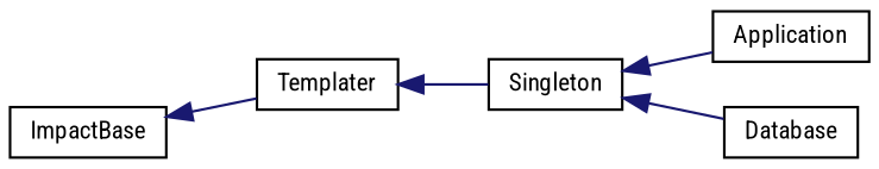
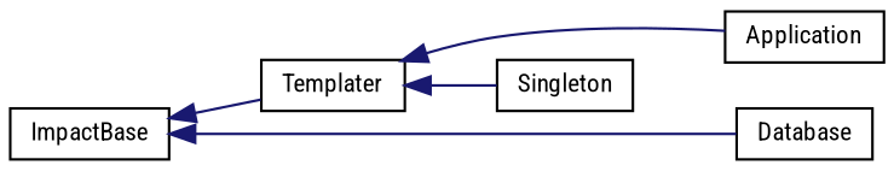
  digraph {
    fontname="Roboto Condensed"
    rankdir=LR
    node [color=black fillcolor=white fontname="Roboto Condensed" fontsize=10 shape=record style=filled]
    edge [color=midnightblue dir=back fontname="Roboto Condensed" fontsize=10 labelfontname=Helvetica labelfontsize=10 style=solid]
    n1 [height=0.2 label=ImpactBase width=0.4]
    n2 [height=0.2 label=Templater width=0.4]
    n3 [height=0.2 label=Singleton width=0.4]
    n4 [height=0.2 label=Application width=0.4]
    n5 [height=0.2 label=Database width=0.4]
    n1 -> n2
    n2 -> n3
-   n3 -> n4
-   n3 -> n5
+   n2 -> n4
+   n1 -> n5
  }
